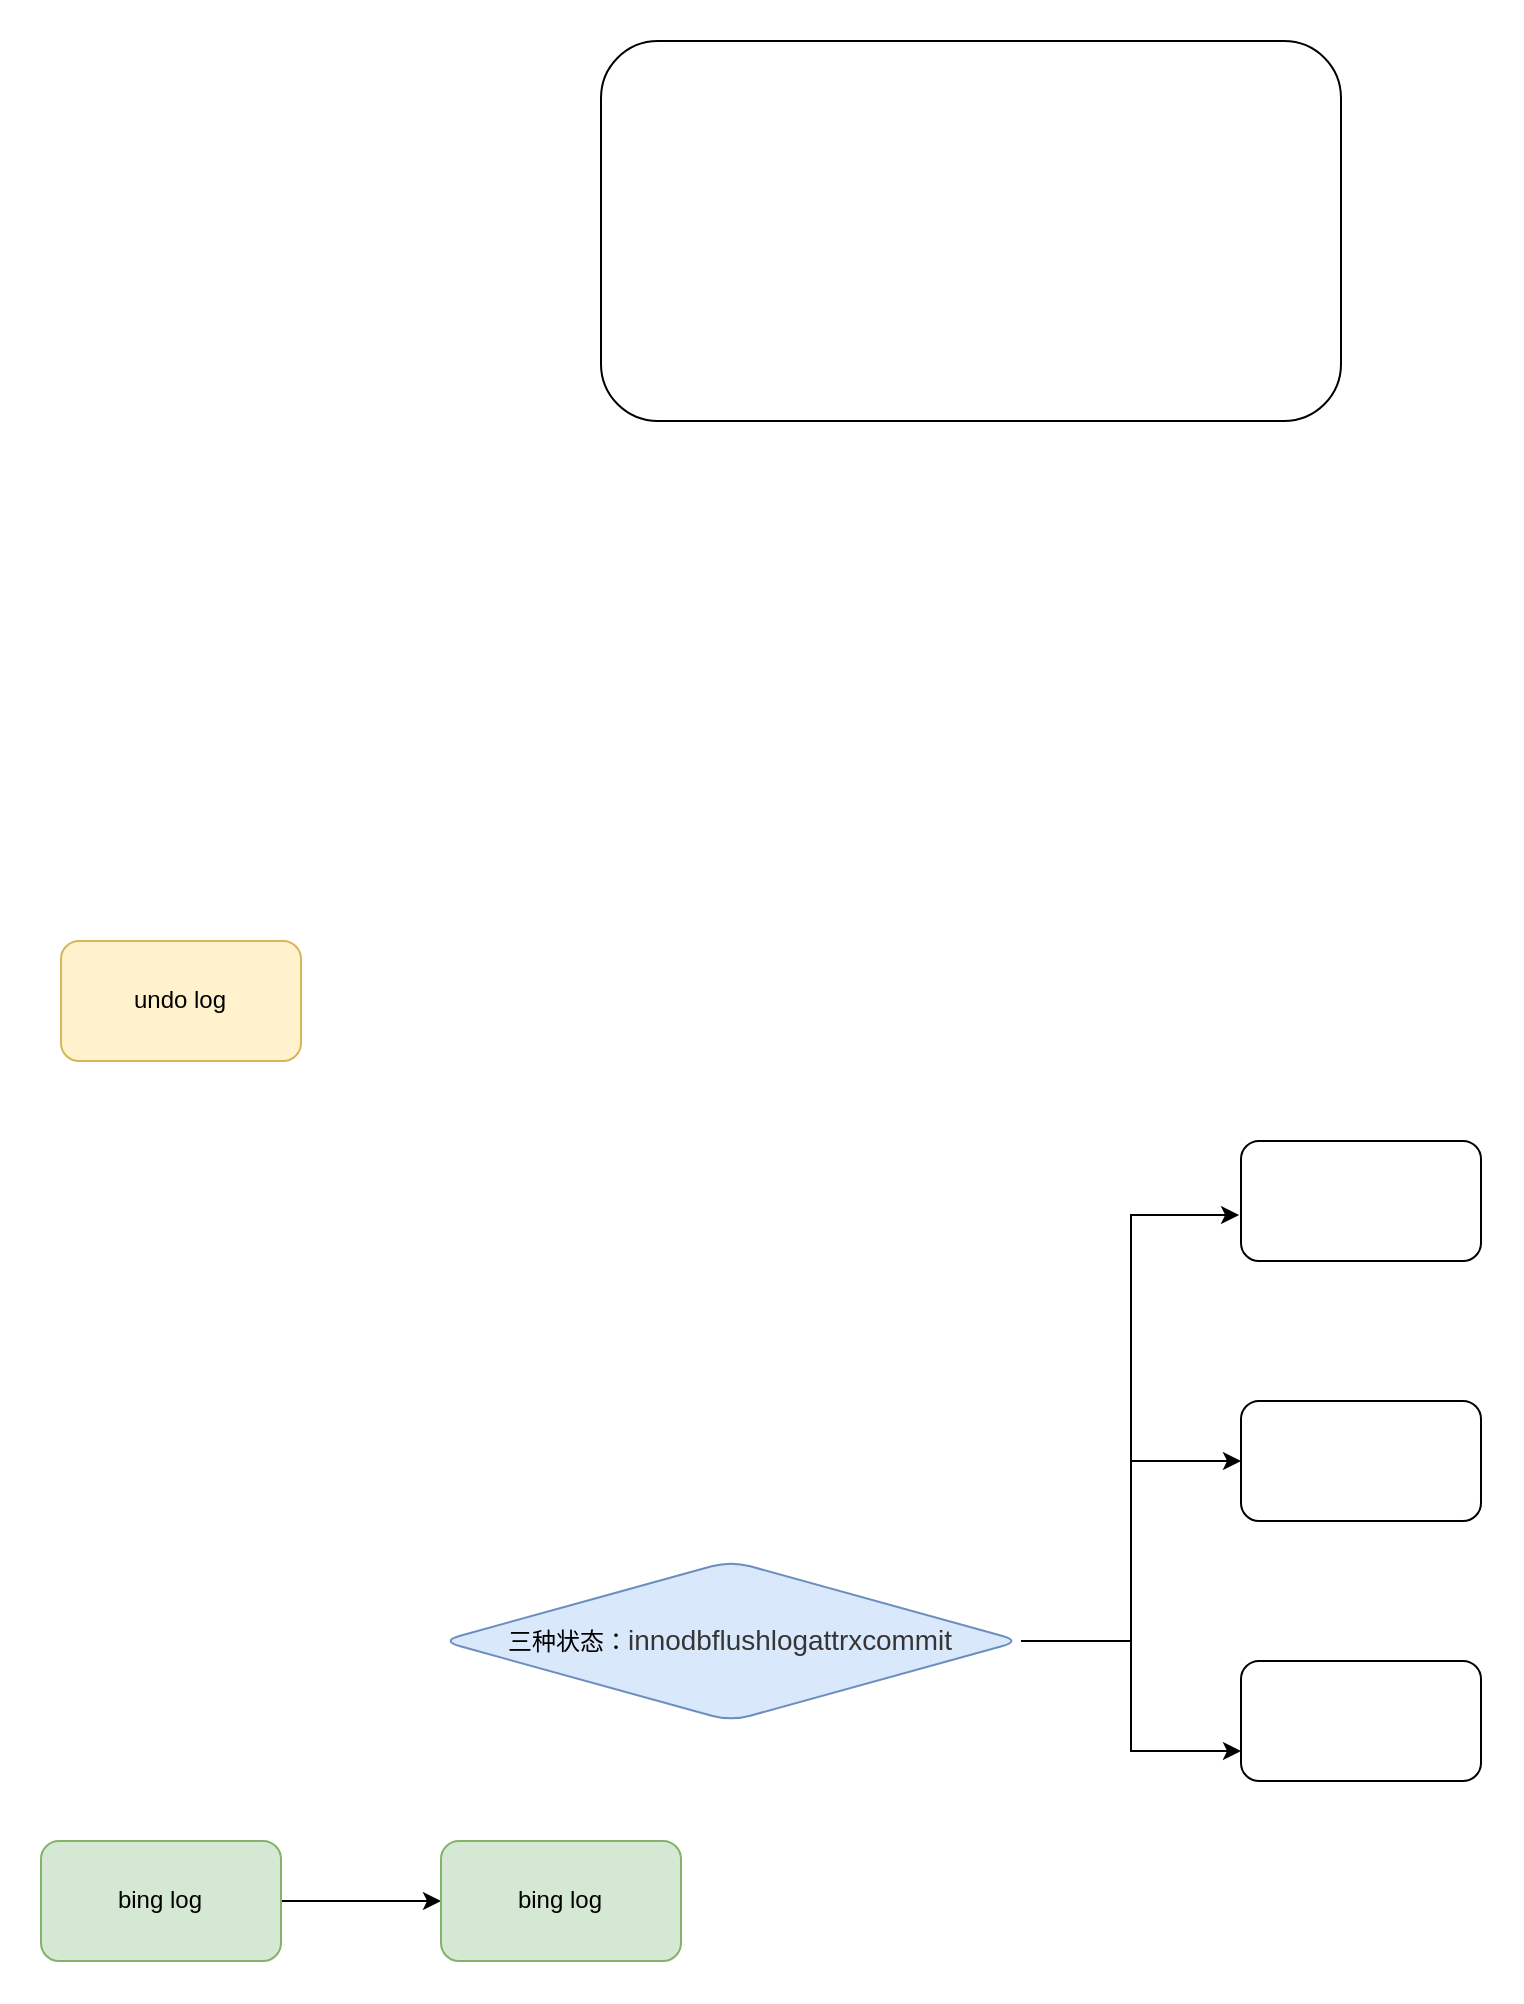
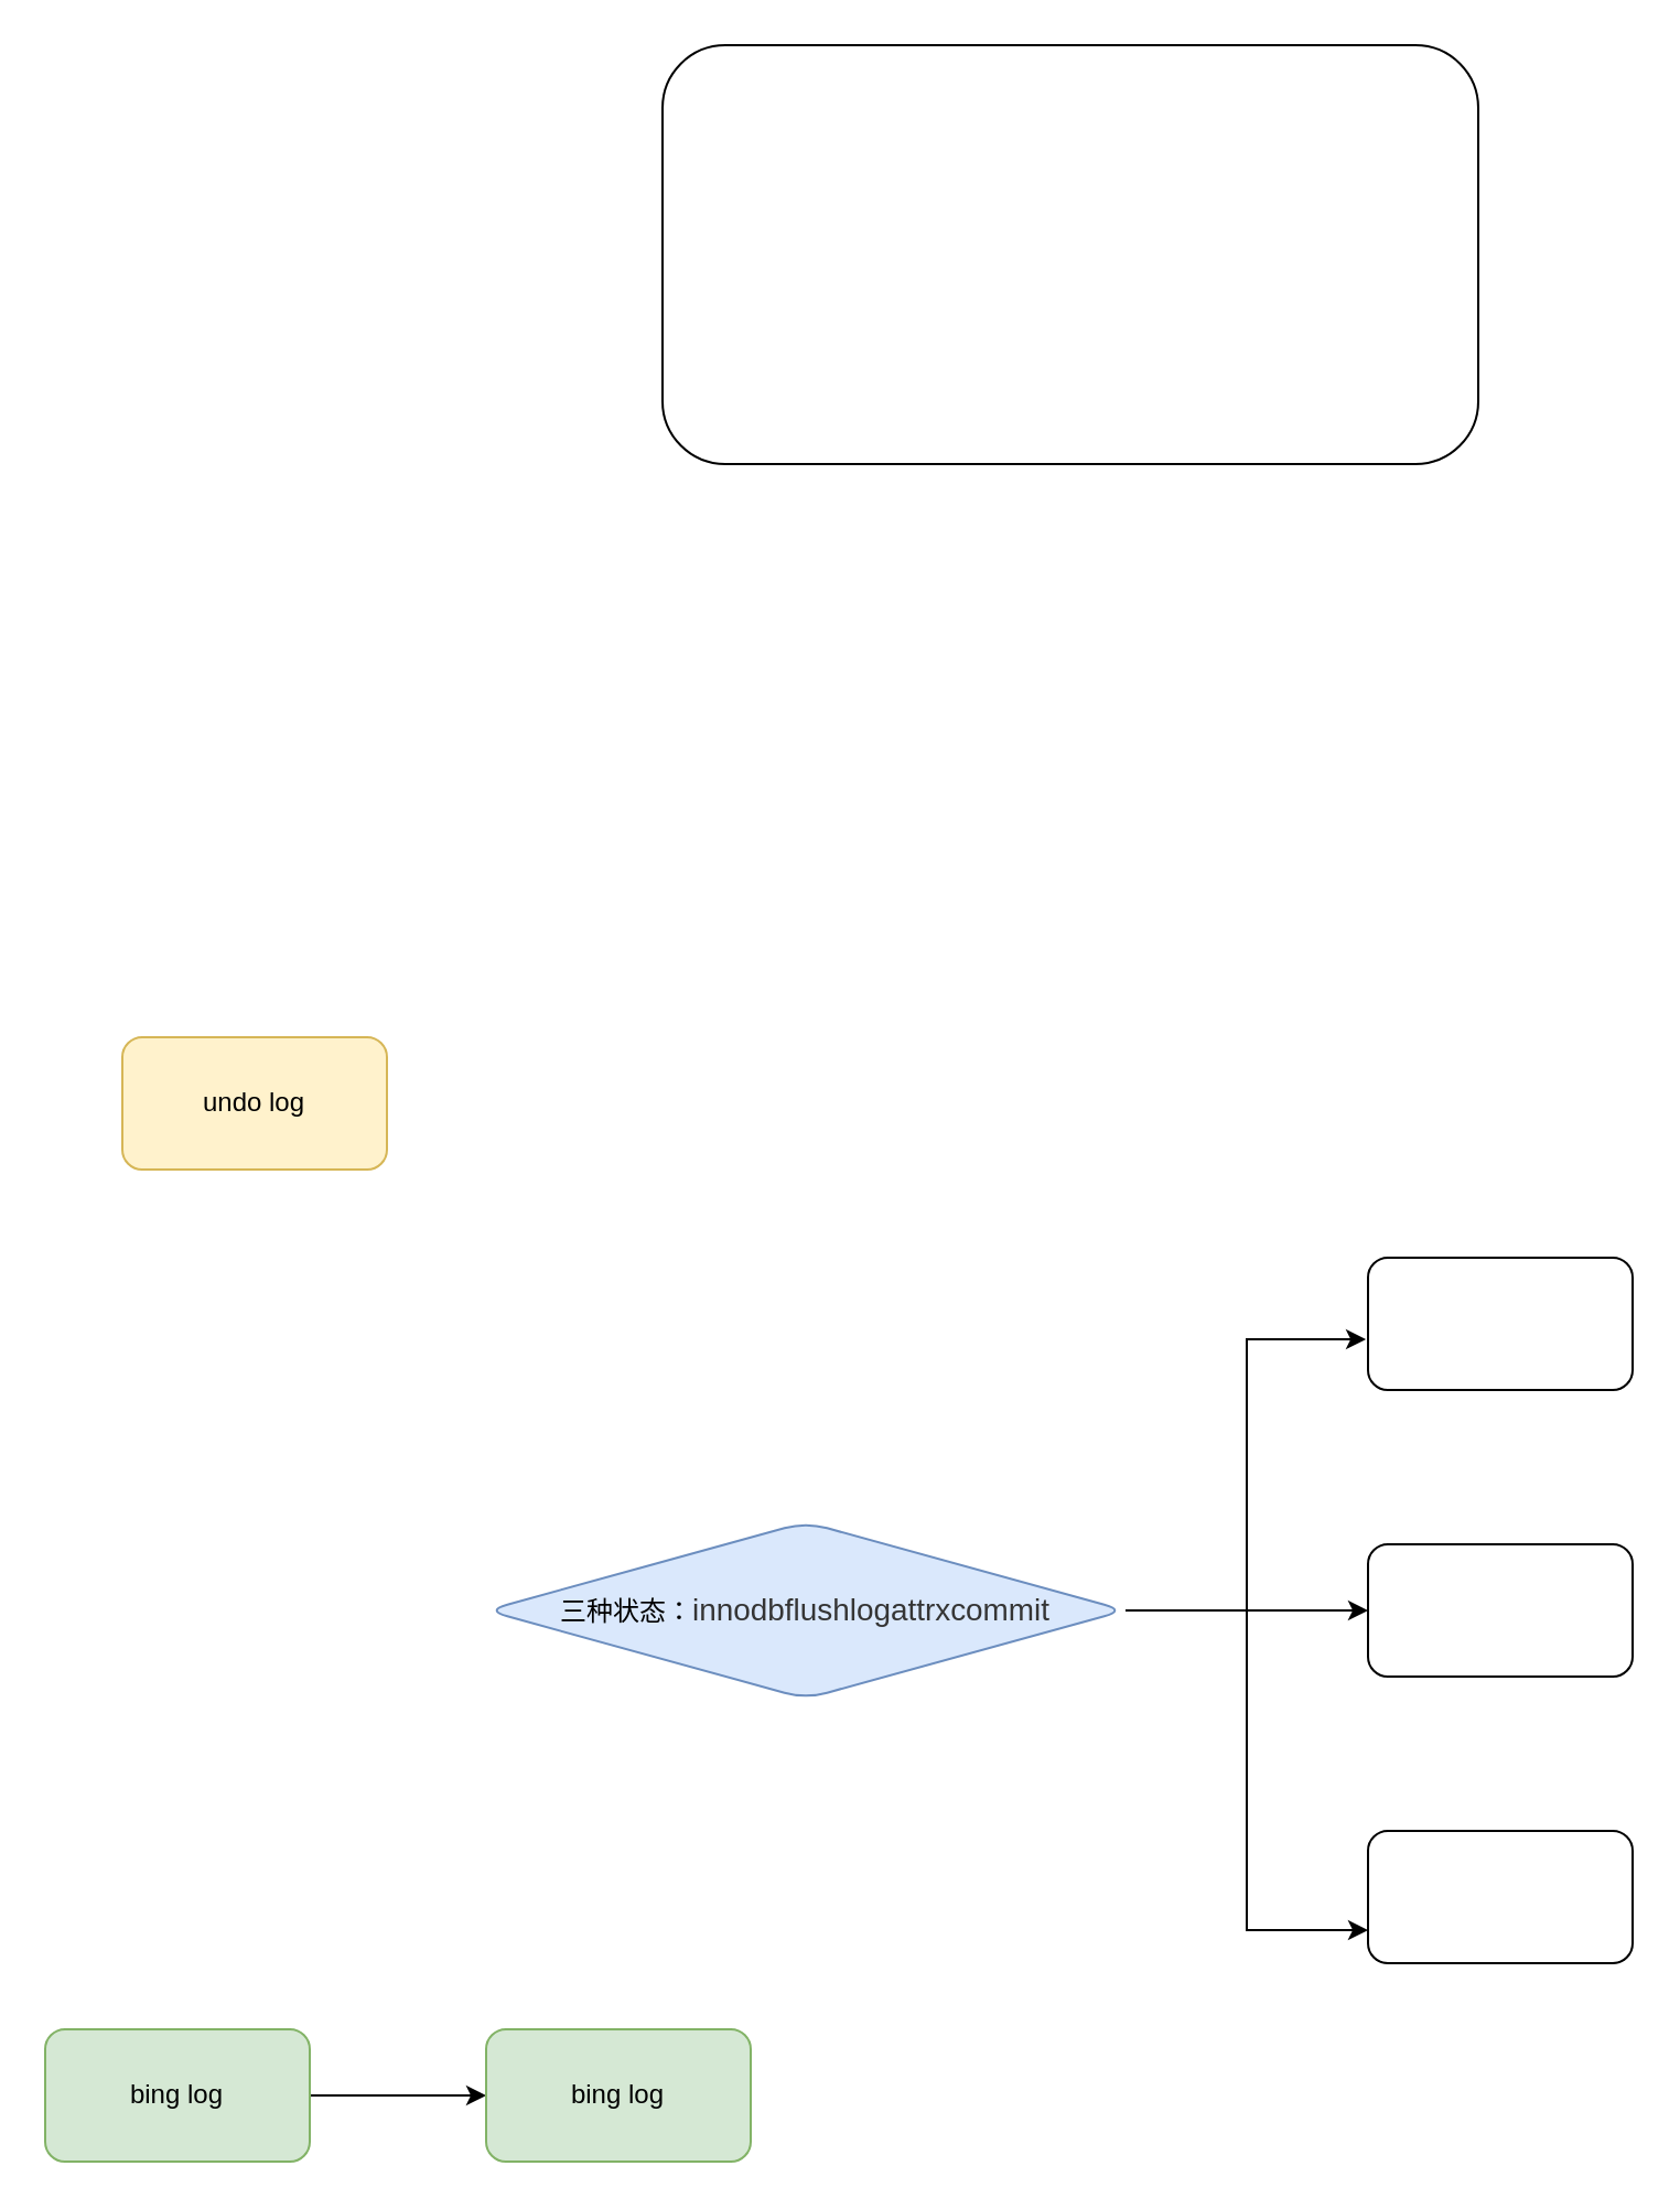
  <mxCell id="0" />
  <mxCell id="1" parent="0" />
- <mxCell id="2" value="&lt;font style=&quot;vertical-align: inherit&quot;&gt;&lt;font style=&quot;vertical-align: inherit&quot;&gt;undo log&lt;/font&gt;&lt;/font&gt;" style="rounded=1;whiteSpace=wrap;html=1;fillColor=#fff2cc;strokeColor=#d6b656;" vertex="1" parent="1"><mxGeometry x="30" y="470" width="120" height="60" as="geometry" /></mxCell>
+ <mxCell id="2" value="&lt;font style=&quot;vertical-align: inherit&quot;&gt;&lt;font style=&quot;vertical-align: inherit&quot;&gt;undo log&lt;/font&gt;&lt;/font&gt;" style="rounded=1;whiteSpace=wrap;html=1;fillColor=#fff2cc;strokeColor=#d6b656;" vertex="1" parent="1"><mxGeometry x="55" y="470" width="120" height="60" as="geometry" /></mxCell>
  <mxCell id="3" value="" style="edgeStyle=orthogonalEdgeStyle;rounded=0;orthogonalLoop=1;jettySize=auto;html=1;" edge="1" parent="1" source="4" target="13"><mxGeometry relative="1" as="geometry" /></mxCell>
  <mxCell id="4" value="&lt;font style=&quot;vertical-align: inherit&quot;&gt;&lt;font style=&quot;vertical-align: inherit&quot;&gt;bing log&lt;/font&gt;&lt;/font&gt;" style="rounded=1;whiteSpace=wrap;html=1;fillColor=#d5e8d4;strokeColor=#82b366;" vertex="1" parent="1"><mxGeometry x="20" y="920" width="120" height="60" as="geometry" /></mxCell>
  <mxCell id="5" value="" style="rounded=1;whiteSpace=wrap;html=1;" vertex="1" parent="1"><mxGeometry x="300" y="20" width="370" height="190" as="geometry" /></mxCell>
  <mxCell id="6" style="edgeStyle=orthogonalEdgeStyle;rounded=0;orthogonalLoop=1;jettySize=auto;html=1;entryX=-0.008;entryY=0.617;entryDx=0;entryDy=0;entryPerimeter=0;" edge="1" parent="1" source="9" target="10"><mxGeometry relative="1" as="geometry" /></mxCell>
  <mxCell id="7" style="edgeStyle=orthogonalEdgeStyle;rounded=0;orthogonalLoop=1;jettySize=auto;html=1;entryX=0;entryY=0.5;entryDx=0;entryDy=0;" edge="1" parent="1" source="9" target="11"><mxGeometry relative="1" as="geometry" /></mxCell>
  <mxCell id="8" style="edgeStyle=orthogonalEdgeStyle;rounded=0;orthogonalLoop=1;jettySize=auto;html=1;entryX=0;entryY=0.75;entryDx=0;entryDy=0;" edge="1" parent="1" source="9" target="12"><mxGeometry relative="1" as="geometry" /></mxCell>
- <mxCell id="9" value="三种状态：&lt;span style=&quot;font-size: 10.467pt ; color: rgb(53 , 53 , 53)&quot;&gt;innodb&lt;/span&gt;&lt;span style=&quot;font-size: 10.467pt ; color: rgb(53 , 53 , 53)&quot;&gt;flush&lt;/span&gt;&lt;span style=&quot;font-size: 10.467pt ; color: rgb(53 , 53 , 53)&quot;&gt;log&lt;/span&gt;&lt;span style=&quot;font-size: 10.467pt ; color: rgb(53 , 53 , 53)&quot;&gt;at&lt;/span&gt;&lt;span style=&quot;font-size: 10.467pt ; color: rgb(53 , 53 , 53)&quot;&gt;trx&lt;/span&gt;&lt;span style=&quot;font-size: 10.467pt ; color: rgb(53 , 53 , 53)&quot;&gt;commit&lt;/span&gt;" style="rhombus;whiteSpace=wrap;html=1;rounded=1;strokeColor=#6c8ebf;fillColor=#dae8fc;" vertex="1" parent="1"><mxGeometry x="220" y="780" width="290" height="80" as="geometry" /></mxCell>
+ <mxCell id="9" value="三种状态：&lt;span style=&quot;font-size: 10.467pt ; color: rgb(53 , 53 , 53)&quot;&gt;innodb&lt;/span&gt;&lt;span style=&quot;font-size: 10.467pt ; color: rgb(53 , 53 , 53)&quot;&gt;flush&lt;/span&gt;&lt;span style=&quot;font-size: 10.467pt ; color: rgb(53 , 53 , 53)&quot;&gt;log&lt;/span&gt;&lt;span style=&quot;font-size: 10.467pt ; color: rgb(53 , 53 , 53)&quot;&gt;at&lt;/span&gt;&lt;span style=&quot;font-size: 10.467pt ; color: rgb(53 , 53 , 53)&quot;&gt;trx&lt;/span&gt;&lt;span style=&quot;font-size: 10.467pt ; color: rgb(53 , 53 , 53)&quot;&gt;commit&lt;/span&gt;" style="rhombus;whiteSpace=wrap;html=1;rounded=1;strokeColor=#6c8ebf;fillColor=#dae8fc;" vertex="1" parent="1"><mxGeometry x="220" y="690" width="290" height="80" as="geometry" /></mxCell>
  <mxCell id="10" value="" style="rounded=1;whiteSpace=wrap;html=1;" vertex="1" parent="1"><mxGeometry x="620" y="570" width="120" height="60" as="geometry" /></mxCell>
  <mxCell id="11" value="" style="rounded=1;whiteSpace=wrap;html=1;" vertex="1" parent="1"><mxGeometry x="620" y="700" width="120" height="60" as="geometry" /></mxCell>
  <mxCell id="12" value="" style="rounded=1;whiteSpace=wrap;html=1;" vertex="1" parent="1"><mxGeometry x="620" y="830" width="120" height="60" as="geometry" /></mxCell>
  <mxCell id="13" value="&lt;font style=&quot;vertical-align: inherit&quot;&gt;&lt;font style=&quot;vertical-align: inherit&quot;&gt;bing log&lt;/font&gt;&lt;/font&gt;" style="rounded=1;whiteSpace=wrap;html=1;fillColor=#d5e8d4;strokeColor=#82b366;" vertex="1" parent="1"><mxGeometry x="220" y="920" width="120" height="60" as="geometry" /></mxCell>
